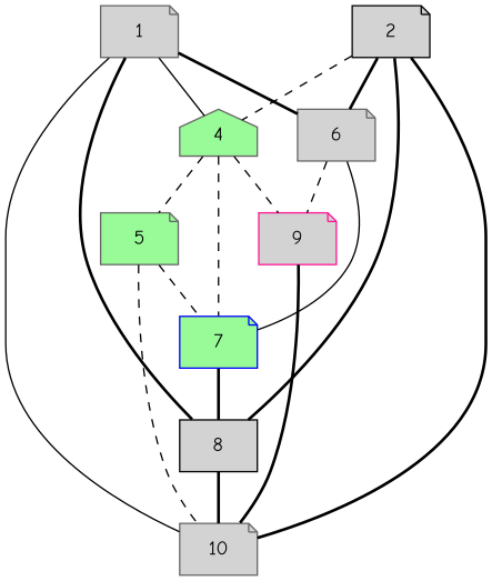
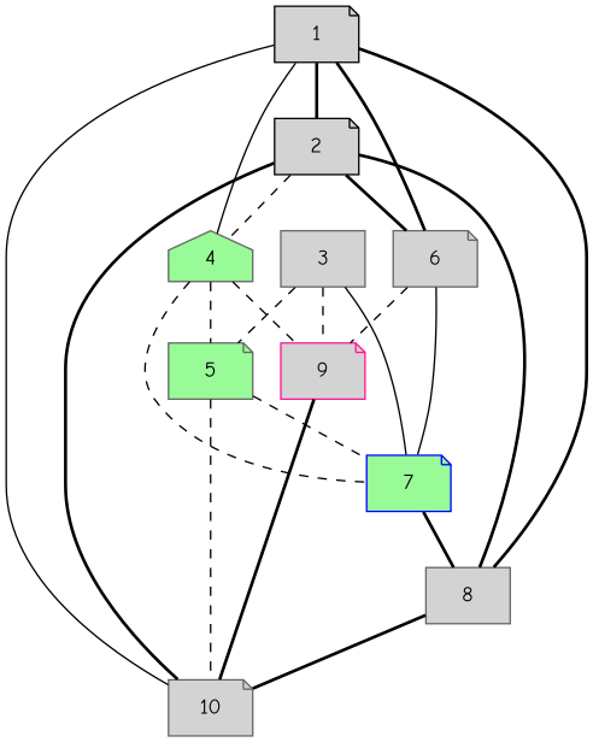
  graph {
    fontname="Comic Neue"
    node [color=gray40 fillcolor=lightgrey fontname="Comic Neue" shape=note style=filled]
    edge [fontname="Comic Neue" style=bold]
-   1
+   1 [color=black]
    2 [color=black]
    4 [fillcolor=palegreen shape=house]
    6
-   8 [color=black shape=box]
+   8 [shape=box]
    10
    5 [fillcolor=palegreen]
    7 [color=blue fillcolor=palegreen]
    9 [color=deeppink]
+   3 [shape=box]
+   1 -- 2
    1 -- 4 [style=solid]
    1 -- 6
    1 -- 8
    1 -- 10 [style=solid]
    2 -- 4 [style=dashed]
    2 -- 6
    2 -- 8
    2 -- 10
    4 -- 5 [style=dashed]
    4 -- 7 [style=dashed]
    4 -- 9 [style=dashed]
    6 -- 7 [style=solid]
    6 -- 9 [style=dashed]
    8 -- 10
    5 -- 10 [style=dashed]
    5 -- 7 [style=dashed]
    7 -- 8
    9 -- 10
+   3 -- 5 [style=dashed]
+   3 -- 7 [style=solid]
+   3 -- 9 [style=dashed]
  }
